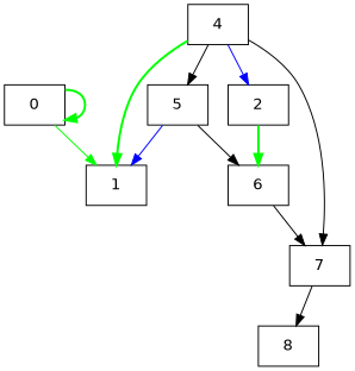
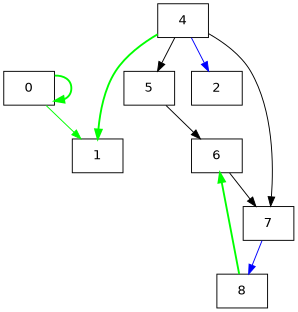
  digraph {
    fontname="DejaVu Sans"
    rankdir=TB
    node [fontname="DejaVu Sans" shape=box]
    edge [color=black fontname="DejaVu Sans"]
    n1 [label=0]
    n2 [label=1]
    n3 [label=2]
    n4 [label=4]
    n5 [label=5]
    n6 [label=7]
    n7 [label=6]
    n8 [label=8]
    n1 -> n1 [color=green penwidth=2]
    n1 -> n2 [color=green weight=1]
    n4 -> n2 [color=green penwidth=2]
    n4 -> n3 [color=blue penwidth=1]
    n4 -> n5 [weight=1]
    n4 -> n6 [penwidth=1]
-   n5 -> n2 [color=blue penwidth=1]
    n5 -> n7 [weight=1]
-   n6 -> n8 [weight=1]
+   n6 -> n8 [color=blue weight=1]
    n7 -> n6 [weight=1]
-   n3 -> n7 [color=green penwidth=2]
+   n8 -> n7 [color=green penwidth=2]
  }
